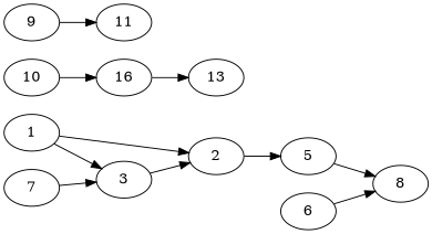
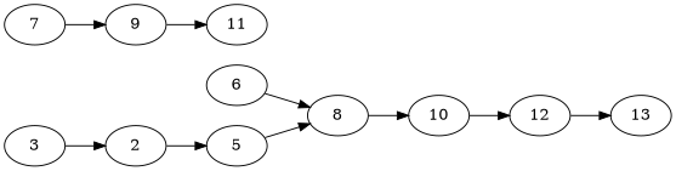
  strict digraph {
    rankdir=LR
-   1
    2
    3
    5
    8
    6
    10
-   12 [label=16]
+   12
    7
    9
    11
    13
-   1 -> 2
-   1 -> 3
    2 -> 5
    3 -> 2
    5 -> 8
+   8 -> 10
    6 -> 8
    10 -> 12
    12 -> 13
-   7 -> 3
+   7 -> 9
    9 -> 11
  }
